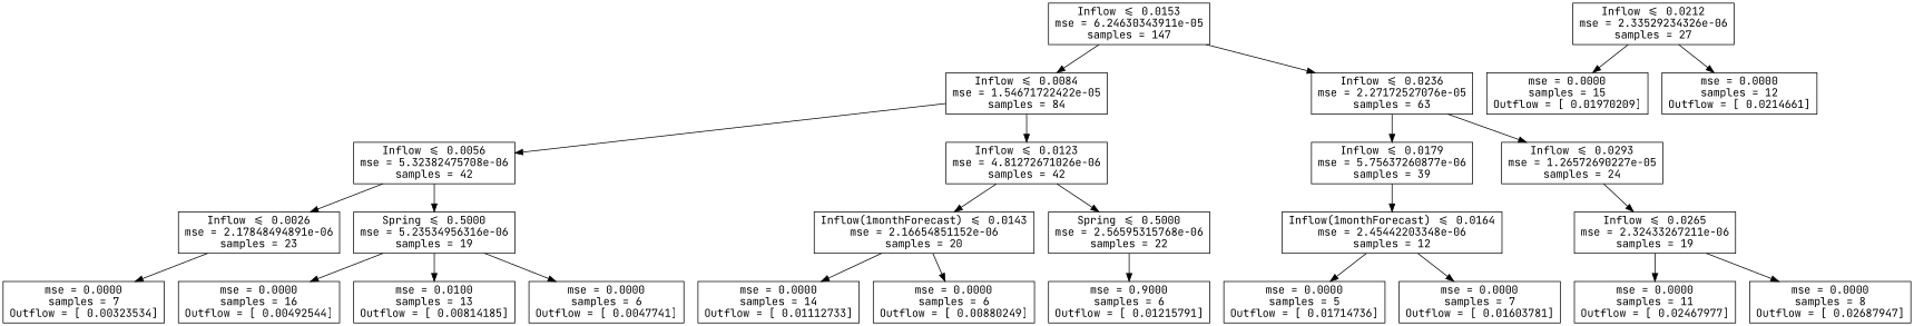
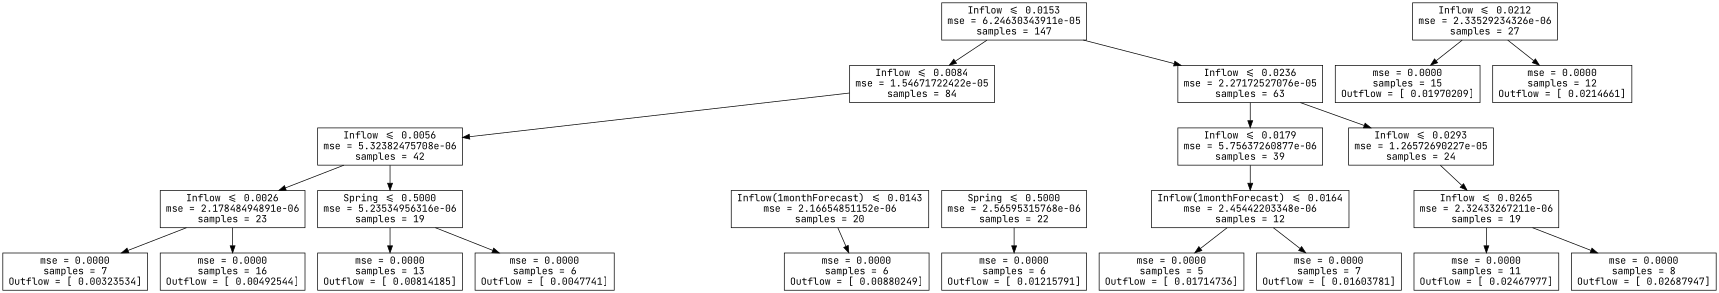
  digraph {
    fontname="JetBrains Mono"
    node [fontname="JetBrains Mono" shape=box]
    edge [fontname="JetBrains Mono"]
    n1 [label="Inflow <= 0.0153\nmse = 6.24630343911e-05\nsamples = 147"]
    n2 [label="Inflow <= 0.0084\nmse = 1.54671722422e-05\nsamples = 84"]
    n3 [label="Inflow <= 0.0236\nmse = 2.27172527076e-05\nsamples = 63"]
    n4 [label="Inflow <= 0.0056\nmse = 5.32382475708e-06\nsamples = 42"]
-   n5 [label="Inflow <= 0.0123\nmse = 4.81272671026e-06\nsamples = 42"]
    n6 [label="Inflow <= 0.0179\nmse = 5.75637260877e-06\nsamples = 39"]
    n7 [label="Inflow <= 0.0293\nmse = 1.26572690227e-05\nsamples = 24"]
    n8 [label="Inflow <= 0.0026\nmse = 2.17848494891e-06\nsamples = 23"]
    n9 [label="Spring <= 0.5000\nmse = 5.23534956316e-06\nsamples = 19"]
    n10 [label="Inflow(1monthForecast) <= 0.0143\nmse = 2.16654851152e-06\nsamples = 20"]
    n11 [label="Spring <= 0.5000\nmse = 2.56595315768e-06\nsamples = 22"]
    n12 [label="mse = 0.0000\nsamples = 7\nOutflow = [ 0.00323534]"]
    n13 [label="mse = 0.0000\nsamples = 16\nOutflow = [ 0.00492544]"]
-   n14 [label="mse = 0.0100\nsamples = 13\nOutflow = [ 0.00814185]"]
+   n14 [label="mse = 0.0000\nsamples = 13\nOutflow = [ 0.00814185]"]
    n15 [label="mse = 0.0000\nsamples = 6\nOutflow = [ 0.0047741]"]
-   n16 [label="mse = 0.0000\nsamples = 14\nOutflow = [ 0.01112733]"]
    n17 [label="mse = 0.0000\nsamples = 6\nOutflow = [ 0.00880249]"]
-   n18 [label="mse = 0.9000\nsamples = 6\nOutflow = [ 0.01215791]"]
+   n18 [label="mse = 0.0000\nsamples = 6\nOutflow = [ 0.01215791]"]
    n19 [label="Inflow(1monthForecast) <= 0.0164\nmse = 2.45442203348e-06\nsamples = 12"]
    n20 [label="Inflow <= 0.0265\nmse = 2.32433267211e-06\nsamples = 19"]
    n21 [label="mse = 0.0000\nsamples = 5\nOutflow = [ 0.01714736]"]
    n22 [label="mse = 0.0000\nsamples = 7\nOutflow = [ 0.01603781]"]
    n23 [label="Inflow <= 0.0212\nmse = 2.33529234326e-06\nsamples = 27"]
    n24 [label="mse = 0.0000\nsamples = 15\nOutflow = [ 0.01970209]"]
    n25 [label="mse = 0.0000\nsamples = 12\nOutflow = [ 0.0214661]"]
    n26 [label="mse = 0.0000\nsamples = 11\nOutflow = [ 0.02467977]"]
    n27 [label="mse = 0.0000\nsamples = 8\nOutflow = [ 0.02687947]"]
    n1 -> n2
    n1 -> n3
    n2 -> n4
-   n2 -> n5
    n3 -> n6
    n3 -> n7
    n4 -> n8
    n4 -> n9
-   n5 -> n10
-   n5 -> n11
    n6 -> n19
    n7 -> n20
    n8 -> n12
-   n9 -> n13
+   n8 -> n13
    n9 -> n14
    n9 -> n15
-   n10 -> n16
    n10 -> n17
    n11 -> n18
    n19 -> n21
    n19 -> n22
    n20 -> n26
    n20 -> n27
    n23 -> n24
    n23 -> n25
  }
